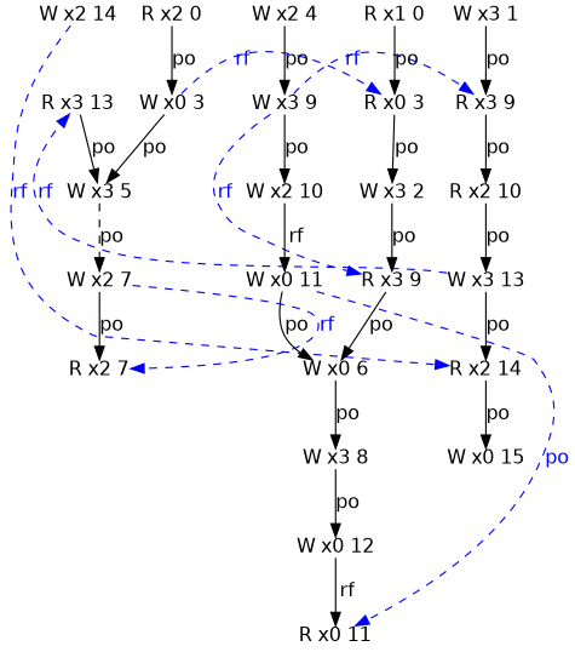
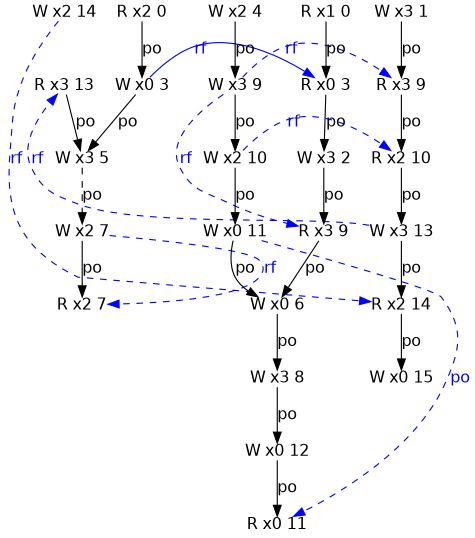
  digraph {
    fontname="DejaVu Sans"
    node [fontname="DejaVu Sans" idx=1 loc=3 shape=plain th=3 type=W]
    edge [fontname="DejaVu Sans"]
    n1 [label="R x3 9" th=1 type=R]
    n2 [idx=2 label="R x2 10" loc=2 th=1 type=R]
    n3 [idx=3 label="W x3 13" th=1]
    n4 [idx=0 label="R x3 13" th=2 type=R]
    n5 [label="W x3 5" th=2]
    n6 [idx=2 label="W x2 7" loc=2 th=2]
    n7 [label="W x0 3" loc=0 th=0]
    n8 [label="R x0 3" loc=0 type=R]
    n9 [idx=2 label="W x3 2"]
    n10 [idx=2 label="W x2 4" loc=2 th=0]
    n11 [idx=3 label="W x3 9" th=0]
    n12 [idx=0 label="R x2 0" loc=2 th=0 type=R]
    n13 [idx=3 label="R x3 9" type=R]
    n14 [idx=7 label="R x0 11" loc=0 type=R]
    n15 [idx=0 label="R x1 0" loc=1 type=R]
    n16 [idx=4 label="W x0 6" loc=0]
    n17 [idx=5 label="W x3 8"]
    n18 [idx=6 label="W x0 12" loc=0]
    n19 [idx=6 label="W x2 14" loc=2 th=0]
    n20 [idx=4 label="R x2 14" loc=2 th=1 type=R]
    n21 [idx=5 label="W x0 15" loc=0 th=1]
    n22 [idx=3 label="R x2 7" loc=2 th=2 type=R]
    n23 [idx=4 label="W x2 10" loc=2 th=0]
    n24 [idx=5 label="W x0 11" loc=0 th=0]
    n25 [idx=0 label="W x3 1" th=1]
    n1 -> n2 [label=po]
    n2 -> n3 [label=po]
    n3 -> n4 [color=blue constraint=false fontcolor=blue from_idx=3 from_th=1 label=rf style=dashed to_idx=0 to_th=2]
    n3 -> n20 [label=po]
    n4 -> n5 [label=po]
    n5 -> n6 [label=po style=dashed]
    n6 -> n22 [label=po]
    n6 -> n22 [color=blue constraint=false fontcolor=blue from_idx=2 from_th=2 label=rf style=dashed to_idx=3 to_th=2]
    n7 -> n5 [label=po]
-   n7 -> n8 [color=blue constraint=false fontcolor=blue from_idx=1 from_th=0 label=rf style=dashed to_idx=1 to_th=3]
+   n7 -> n8 [color=blue constraint=false fontcolor=blue from_idx=1 from_th=0 label=rf style=solid to_idx=1 to_th=3]
    n8 -> n9 [label=po]
    n9 -> n13 [label=po]
    n10 -> n11 [label=po]
    n11 -> n1 [color=blue constraint=false fontcolor=blue from_idx=3 from_th=0 label=rf style=dashed to_idx=1 to_th=1]
    n11 -> n13 [color=blue constraint=false fontcolor=blue from_idx=3 from_th=0 label=rf style=dashed to_idx=3 to_th=3]
    n11 -> n23 [label=po]
    n12 -> n7 [label=po]
    n13 -> n16 [label=po]
    n15 -> n8 [label=po]
    n16 -> n17 [label=po]
    n17 -> n18 [label=po]
-   n18 -> n14 [label=rf]
+   n18 -> n14 [label=po]
    n19 -> n20 [color=blue constraint=false fontcolor=blue from_idx=6 from_th=0 label=rf style=dashed to_idx=4 to_th=1]
    n20 -> n21 [label=po]
-   n23 -> n24 [label=rf]
+   n23 -> n2 [color=blue constraint=false fontcolor=blue from_idx=4 from_th=0 label=rf style=dashed to_idx=2 to_th=1]
+   n23 -> n24 [label=po]
    n24 -> n14 [color=blue constraint=false fontcolor=blue from_idx=5 from_th=0 label=po style=dashed to_idx=7 to_th=3]
    n24 -> n16 [label=po]
    n25 -> n1 [label=po]
  }
